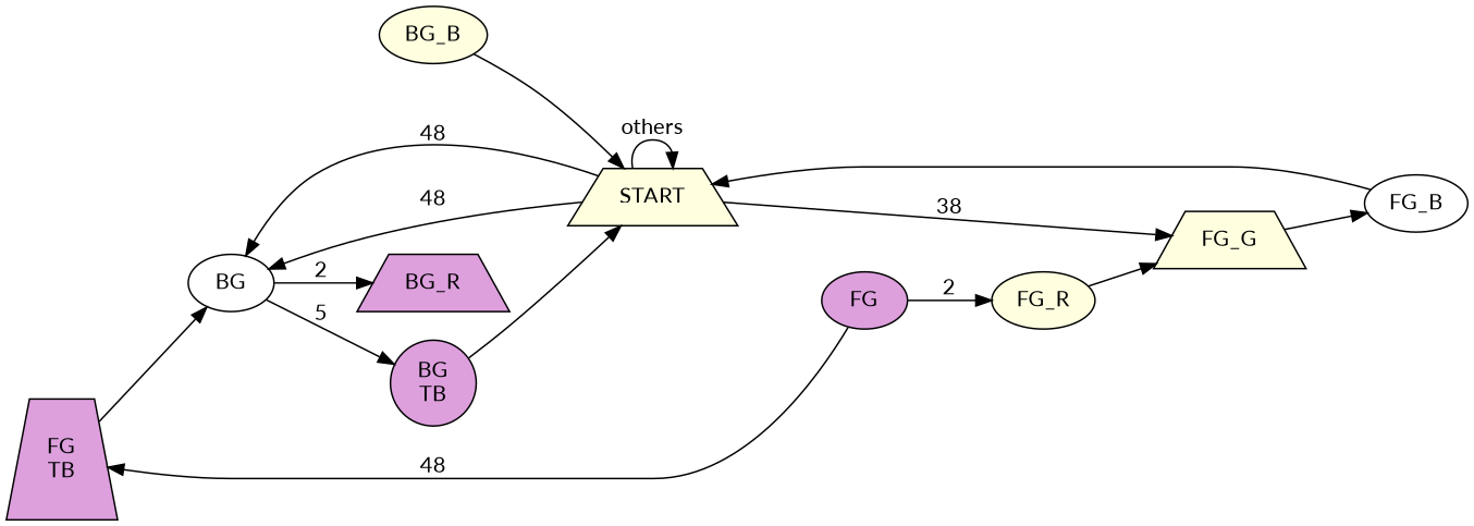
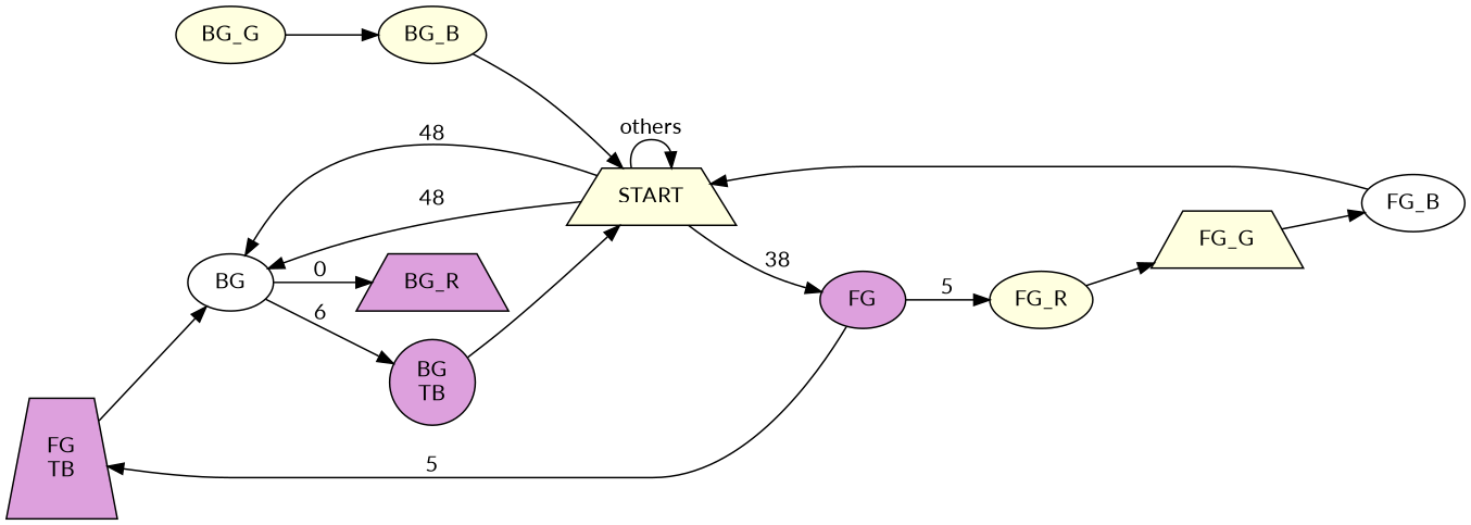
  digraph {
    fontname=Lato
    rankdir=LR
    node [fillcolor=lightyellow fontname=Lato shape=ellipse style=filled]
    edge [fontname=Lato]
    n1 [fillcolor=plum label="FG\nTB" shape=trapezium]
    BG [fillcolor=white]
    START [shape=trapezium]
    FG [fillcolor=plum]
    n5 [fillcolor=plum label="BG\nTB"]
    FG_R
    BG_R [fillcolor=plum shape=trapezium]
    FG_G [shape=trapezium]
    FG_B [fillcolor=white]
+   BG_G
    BG_B
    n1 -> BG
-   BG -> n5 [label=5]
-   BG -> BG_R [label=2]
+   BG -> n5 [label=6]
+   BG -> BG_R [label=0]
    START -> BG [label=48]
    START -> BG [label=48]
    START -> START [label=others]
-   START -> FG_G [label=38]
-   FG -> n1 [label=48]
-   FG -> FG_R [label=2]
+   START -> FG [label=38]
+   FG -> n1 [label=5]
+   FG -> FG_R [label=5]
    n5 -> START
    FG_R -> FG_G
    FG_G -> FG_B
    FG_B -> START
+   BG_G -> BG_B
    BG_B -> START
  }
